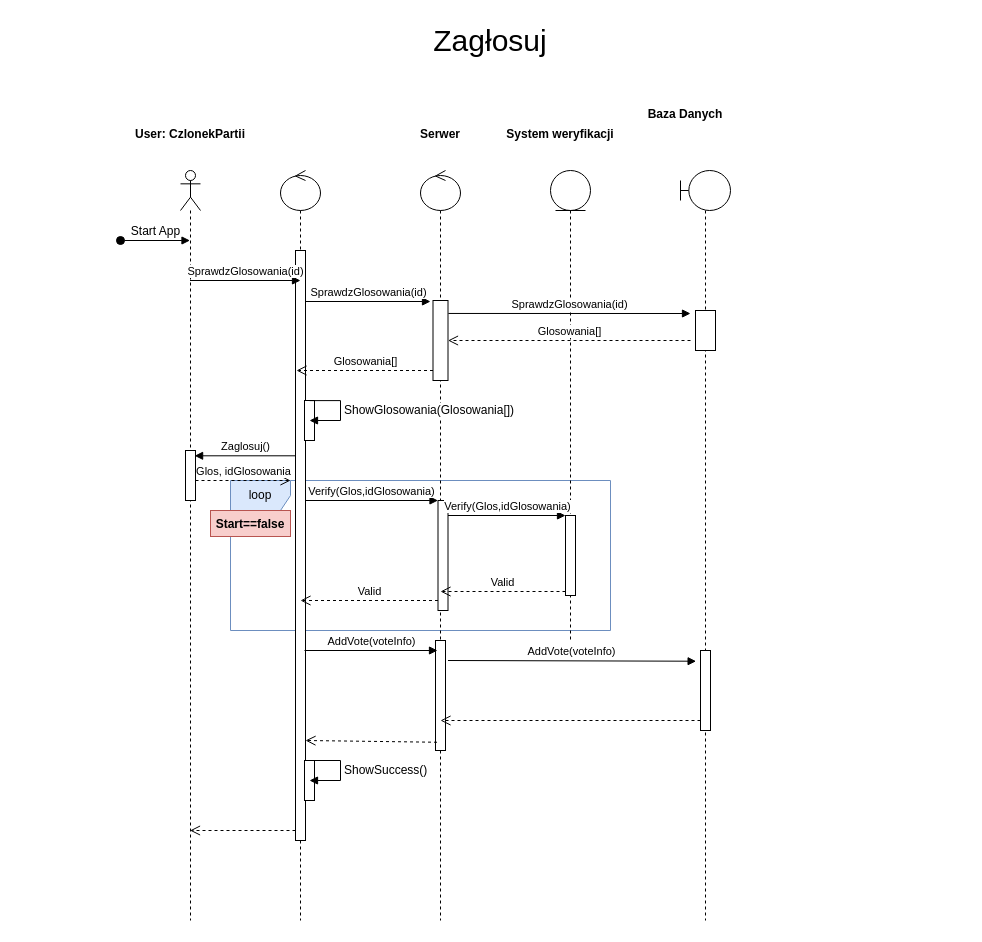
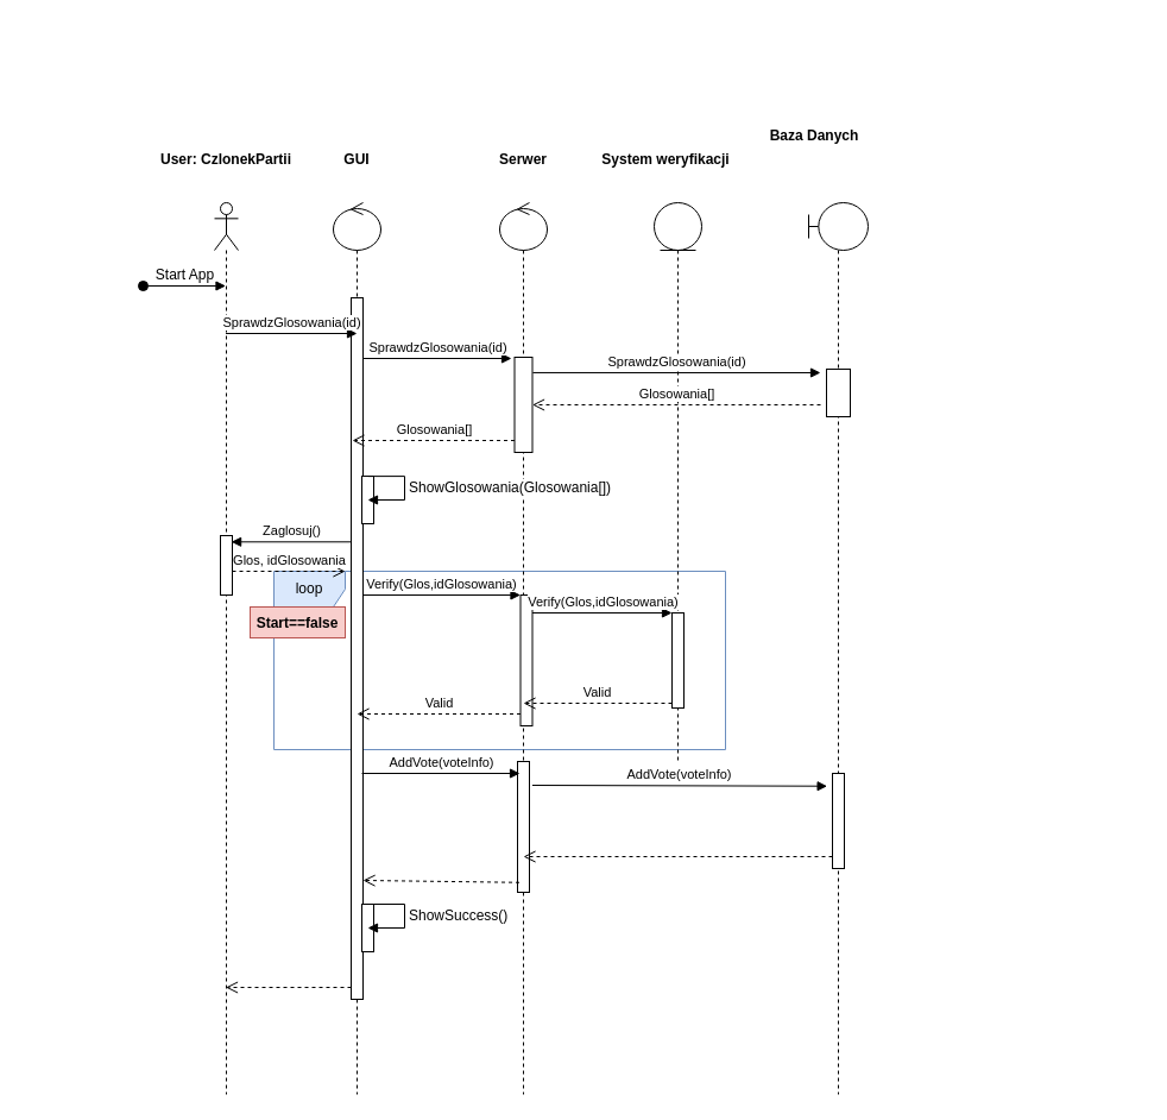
  <mxCell id="0" />
  <mxCell id="1" parent="0" />
  <mxCell id="2" value="loop" style="shape=umlFrame;whiteSpace=wrap;html=1;fillColor=#dae8fc;strokeColor=#6c8ebf;" parent="1" vertex="1"><mxGeometry x="230" y="480" width="380" height="150" as="geometry" /></mxCell>
  <mxCell id="3" value="" style="shape=umlLifeline;participant=umlActor;perimeter=lifelinePerimeter;whiteSpace=wrap;html=1;container=1;collapsible=0;recursiveResize=0;verticalAlign=top;spacingTop=36;outlineConnect=0;" parent="1" vertex="1"><mxGeometry x="180" y="170" width="20" height="750" as="geometry" /></mxCell>
  <mxCell id="4" value="" style="shape=umlLifeline;participant=umlBoundary;perimeter=lifelinePerimeter;whiteSpace=wrap;html=1;container=1;collapsible=0;recursiveResize=0;verticalAlign=top;spacingTop=36;outlineConnect=0;" parent="1" vertex="1"><mxGeometry x="680" y="170" width="50" height="750" as="geometry" /></mxCell>
  <mxCell id="5" value="" style="shape=umlLifeline;participant=umlEntity;perimeter=lifelinePerimeter;whiteSpace=wrap;html=1;container=1;collapsible=0;recursiveResize=0;verticalAlign=top;spacingTop=36;outlineConnect=0;" parent="1" vertex="1"><mxGeometry x="550" y="170" width="40" height="470" as="geometry" /></mxCell>
  <mxCell id="6" value="" style="shape=umlLifeline;participant=umlControl;perimeter=lifelinePerimeter;whiteSpace=wrap;html=1;container=1;collapsible=0;recursiveResize=0;verticalAlign=top;spacingTop=36;outlineConnect=0;" parent="1" vertex="1"><mxGeometry x="280" y="170" width="40" height="750" as="geometry" /></mxCell>
  <mxCell id="7" value="" style="shape=umlLifeline;participant=umlControl;perimeter=lifelinePerimeter;whiteSpace=wrap;html=1;container=1;collapsible=0;recursiveResize=0;verticalAlign=top;spacingTop=36;outlineConnect=0;" parent="1" vertex="1"><mxGeometry x="420" y="170" width="40" height="750" as="geometry" /></mxCell>
  <mxCell id="8" value="" style="html=1;points=[];perimeter=orthogonalPerimeter;" parent="7" vertex="1"><mxGeometry x="15" y="470" width="10" height="110" as="geometry" /></mxCell>
  <mxCell id="9" value="User: CzlonekPartii" style="text;align=center;fontStyle=1;verticalAlign=middle;spacingLeft=3;spacingRight=3;strokeColor=none;rotatable=0;points=[[0,0.5],[1,0.5]];portConstraint=eastwest;" parent="1" vertex="1"><mxGeometry x="150" y="120" width="80" height="26" as="geometry" /></mxCell>
+ <mxCell id="10" value="GUI" style="text;align=center;fontStyle=1;verticalAlign=middle;spacingLeft=3;spacingRight=3;strokeColor=none;rotatable=0;points=[[0,0.5],[1,0.5]];portConstraint=eastwest;" parent="1" vertex="1"><mxGeometry x="260" y="120" width="80" height="26" as="geometry" /></mxCell>
  <mxCell id="11" value="Serwer" style="text;align=center;fontStyle=1;verticalAlign=middle;spacingLeft=3;spacingRight=3;strokeColor=none;rotatable=0;points=[[0,0.5],[1,0.5]];portConstraint=eastwest;" parent="1" vertex="1"><mxGeometry x="400" y="120" width="80" height="26" as="geometry" /></mxCell>
  <mxCell id="12" value="System weryfikacji" style="text;align=center;fontStyle=1;verticalAlign=middle;spacingLeft=3;spacingRight=3;strokeColor=none;rotatable=0;points=[[0,0.5],[1,0.5]];portConstraint=eastwest;" parent="1" vertex="1"><mxGeometry x="520" y="120" width="80" height="26" as="geometry" /></mxCell>
  <mxCell id="13" value="Baza Danych" style="text;align=center;fontStyle=1;verticalAlign=middle;spacingLeft=3;spacingRight=3;strokeColor=none;rotatable=0;points=[[0,0.5],[1,0.5]];portConstraint=eastwest;" parent="1" vertex="1"><mxGeometry x="645" y="100" width="80" height="26" as="geometry" /></mxCell>
- <mxCell id="14" value="Zagłosuj" style="text;html=1;strokeColor=none;fillColor=none;align=center;verticalAlign=middle;whiteSpace=wrap;rounded=0;fontSize=30;" parent="1" vertex="1"><mxGeometry x="20" y="20" width="940" height="40" as="geometry" /></mxCell>
  <mxCell id="15" value="Start App" style="html=1;verticalAlign=bottom;startArrow=oval;endArrow=block;startSize=8;fontSize=12;" parent="1" target="3" edge="1"><mxGeometry relative="1" as="geometry"><mxPoint x="120" y="240" as="sourcePoint" /><mxPoint x="180" y="240" as="targetPoint" /></mxGeometry></mxCell>
  <mxCell id="16" value="" style="html=1;points=[];perimeter=orthogonalPerimeter;fontSize=12;" parent="1" vertex="1"><mxGeometry x="295" y="250" width="10" height="590" as="geometry" /></mxCell>
  <mxCell id="17" value="" style="html=1;points=[];perimeter=orthogonalPerimeter;fontSize=12;" parent="1" vertex="1"><mxGeometry x="432.5" y="300" width="15" height="80" as="geometry" /></mxCell>
  <mxCell id="18" value="" style="html=1;points=[];perimeter=orthogonalPerimeter;fontSize=12;" parent="1" vertex="1"><mxGeometry x="695" y="310" width="20" height="40" as="geometry" /></mxCell>
  <mxCell id="19" value="" style="html=1;points=[];perimeter=orthogonalPerimeter;fontSize=12;fontColor=#000000;" parent="1" vertex="1"><mxGeometry x="304" y="400" width="10" height="40" as="geometry" /></mxCell>
  <mxCell id="20" value="ShowGlosowania(Glosowania[])" style="edgeStyle=orthogonalEdgeStyle;html=1;align=left;spacingLeft=2;endArrow=block;rounded=0;fontSize=12;fontColor=#000000;exitX=0.508;exitY=0.003;exitDx=0;exitDy=0;exitPerimeter=0;" parent="1" source="19" edge="1"><mxGeometry relative="1" as="geometry"><mxPoint x="309" y="380" as="sourcePoint" /><Array as="points"><mxPoint x="340" y="400" /><mxPoint x="340" y="420" /></Array><mxPoint x="309" y="420" as="targetPoint" /></mxGeometry></mxCell>
  <mxCell id="21" value="SprawdzGlosowania(id)" style="html=1;verticalAlign=bottom;endArrow=block;" parent="1" source="3" edge="1"><mxGeometry width="80" relative="1" as="geometry"><mxPoint x="240" y="290" as="sourcePoint" /><mxPoint x="300" y="280" as="targetPoint" /></mxGeometry></mxCell>
  <mxCell id="22" value="SprawdzGlosowania(id)" style="html=1;verticalAlign=bottom;endArrow=block;" parent="1" source="16" edge="1"><mxGeometry width="80" relative="1" as="geometry"><mxPoint x="430" y="340" as="sourcePoint" /><mxPoint x="430" y="301" as="targetPoint" /></mxGeometry></mxCell>
  <mxCell id="23" value="SprawdzGlosowania(id)" style="html=1;verticalAlign=bottom;endArrow=block;exitX=1.026;exitY=0.162;exitDx=0;exitDy=0;exitPerimeter=0;" parent="1" source="17" edge="1"><mxGeometry width="80" relative="1" as="geometry"><mxPoint x="430" y="340" as="sourcePoint" /><mxPoint x="690" y="313" as="targetPoint" /></mxGeometry></mxCell>
  <mxCell id="24" value="Glosowania[]" style="html=1;verticalAlign=bottom;endArrow=open;dashed=1;endSize=8;" parent="1" target="17" edge="1"><mxGeometry relative="1" as="geometry"><mxPoint x="690" y="340" as="sourcePoint" /><mxPoint x="540" y="339.58" as="targetPoint" /></mxGeometry></mxCell>
  <mxCell id="25" value="Glosowania[]" style="html=1;verticalAlign=bottom;endArrow=open;dashed=1;endSize=8;" parent="1" edge="1"><mxGeometry relative="1" as="geometry"><mxPoint x="432.5" y="370" as="sourcePoint" /><mxPoint x="296" y="370" as="targetPoint" /></mxGeometry></mxCell>
  <mxCell id="26" value="" style="html=1;points=[];perimeter=orthogonalPerimeter;" parent="1" vertex="1"><mxGeometry x="185" y="450" width="10" height="50" as="geometry" /></mxCell>
  <mxCell id="27" value="Zaglosuj()" style="html=1;verticalAlign=bottom;endArrow=block;entryX=0.91;entryY=0.106;entryDx=0;entryDy=0;entryPerimeter=0;" parent="1" source="16" target="26" edge="1"><mxGeometry width="80" relative="1" as="geometry"><mxPoint x="350" y="490" as="sourcePoint" /><mxPoint x="510" y="420" as="targetPoint" /></mxGeometry></mxCell>
  <mxCell id="28" value="Glos, idGlosowania" style="html=1;verticalAlign=bottom;endArrow=open;dashed=1;endSize=8;" parent="1" source="26" edge="1"><mxGeometry relative="1" as="geometry"><mxPoint x="510" y="420" as="sourcePoint" /><mxPoint x="290" y="480" as="targetPoint" /></mxGeometry></mxCell>
  <mxCell id="29" value="" style="html=1;points=[];perimeter=orthogonalPerimeter;" parent="1" vertex="1"><mxGeometry x="437.5" y="500" width="10" height="110" as="geometry" /></mxCell>
  <mxCell id="30" value="Verify(Glos,idGlosowania)" style="html=1;verticalAlign=bottom;endArrow=block;entryX=0;entryY=0;" parent="1" source="16" target="29" edge="1"><mxGeometry relative="1" as="geometry"><mxPoint x="367.5" y="500" as="sourcePoint" /></mxGeometry></mxCell>
  <mxCell id="31" value="" style="html=1;points=[];perimeter=orthogonalPerimeter;" parent="1" vertex="1"><mxGeometry x="565" y="515" width="10" height="80" as="geometry" /></mxCell>
  <mxCell id="32" value="Verify(Glos,idGlosowania)" style="html=1;verticalAlign=bottom;endArrow=block;entryX=0;entryY=0;" parent="1" source="29" target="31" edge="1"><mxGeometry relative="1" as="geometry"><mxPoint x="490" y="515" as="sourcePoint" /></mxGeometry></mxCell>
  <mxCell id="33" value="Valid" style="html=1;verticalAlign=bottom;endArrow=open;dashed=1;endSize=8;exitX=0;exitY=0.95;" parent="1" source="31" edge="1"><mxGeometry relative="1" as="geometry"><mxPoint x="440" y="591" as="targetPoint" /></mxGeometry></mxCell>
  <mxCell id="34" value="Start==false" style="text;align=center;fontStyle=1;verticalAlign=middle;spacingLeft=3;spacingRight=3;strokeColor=#b85450;rotatable=0;points=[[0,0.5],[1,0.5]];portConstraint=eastwest;fillColor=#f8cecc;" parent="1" vertex="1"><mxGeometry x="210" y="510" width="80" height="26" as="geometry" /></mxCell>
  <mxCell id="35" value="Valid" style="html=1;verticalAlign=bottom;endArrow=open;dashed=1;endSize=8;" parent="1" edge="1"><mxGeometry relative="1" as="geometry"><mxPoint x="437.5" y="600" as="sourcePoint" /><mxPoint x="300" y="600" as="targetPoint" /></mxGeometry></mxCell>
  <mxCell id="36" value="AddVote(voteInfo)" style="html=1;verticalAlign=bottom;endArrow=block;" parent="1" edge="1"><mxGeometry width="80" relative="1" as="geometry"><mxPoint x="304" y="650" as="sourcePoint" /><mxPoint x="437" y="650" as="targetPoint" /></mxGeometry></mxCell>
  <mxCell id="37" value="AddVote(voteInfo)" style="html=1;verticalAlign=bottom;endArrow=block;entryX=-0.439;entryY=0.134;entryDx=0;entryDy=0;entryPerimeter=0;" parent="1" target="38" edge="1"><mxGeometry width="80" relative="1" as="geometry"><mxPoint x="447.48" y="660" as="sourcePoint" /><mxPoint x="665" y="660" as="targetPoint" /></mxGeometry></mxCell>
  <mxCell id="38" value="" style="html=1;points=[];perimeter=orthogonalPerimeter;" parent="1" vertex="1"><mxGeometry x="700" y="650" width="10" height="80" as="geometry" /></mxCell>
  <mxCell id="39" value="" style="html=1;verticalAlign=bottom;endArrow=open;dashed=1;endSize=8;" parent="1" edge="1"><mxGeometry relative="1" as="geometry"><mxPoint x="700" y="720" as="sourcePoint" /><mxPoint x="440" y="720" as="targetPoint" /></mxGeometry></mxCell>
  <mxCell id="40" value="" style="html=1;verticalAlign=bottom;endArrow=open;dashed=1;endSize=8;exitX=0.152;exitY=0.925;exitDx=0;exitDy=0;exitPerimeter=0;" parent="1" source="8" edge="1"><mxGeometry relative="1" as="geometry"><mxPoint x="385" y="740" as="sourcePoint" /><mxPoint x="305" y="740" as="targetPoint" /></mxGeometry></mxCell>
  <mxCell id="41" value="" style="html=1;points=[];perimeter=orthogonalPerimeter;fontSize=12;fontColor=#000000;" parent="1" vertex="1"><mxGeometry x="304" y="760" width="10" height="40" as="geometry" /></mxCell>
  <mxCell id="42" value="ShowSuccess()" style="edgeStyle=orthogonalEdgeStyle;html=1;align=left;spacingLeft=2;endArrow=block;rounded=0;fontSize=12;fontColor=#000000;" parent="1" edge="1"><mxGeometry relative="1" as="geometry"><mxPoint x="309" y="760" as="sourcePoint" /><Array as="points"><mxPoint x="340" y="760" /><mxPoint x="340" y="780" /></Array><mxPoint x="309" y="780" as="targetPoint" /></mxGeometry></mxCell>
  <mxCell id="43" value="" style="html=1;verticalAlign=bottom;endArrow=open;dashed=1;endSize=8;" parent="1" target="3" edge="1"><mxGeometry relative="1" as="geometry"><mxPoint x="295" y="830" as="sourcePoint" /><mxPoint x="215" y="830" as="targetPoint" /></mxGeometry></mxCell>
